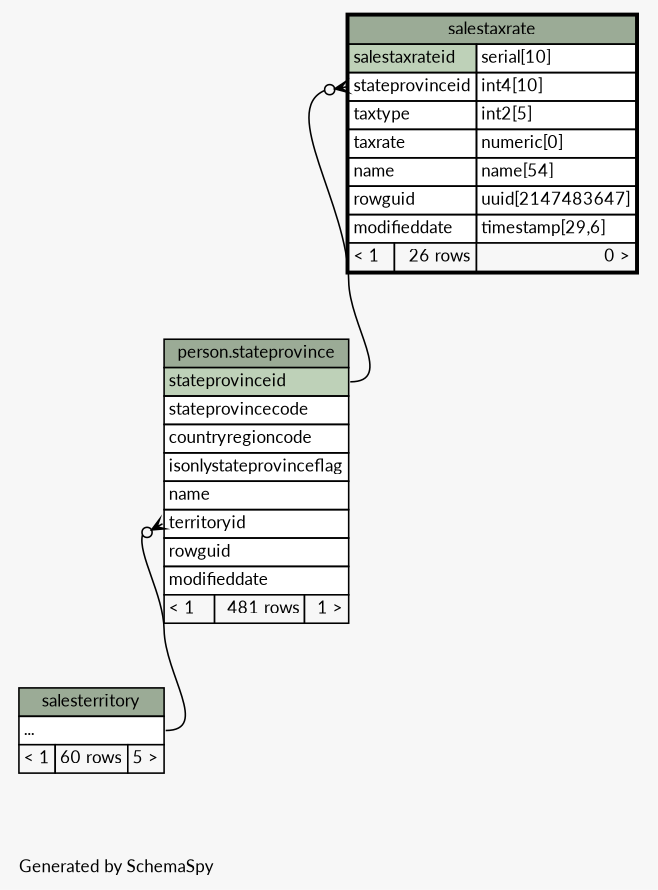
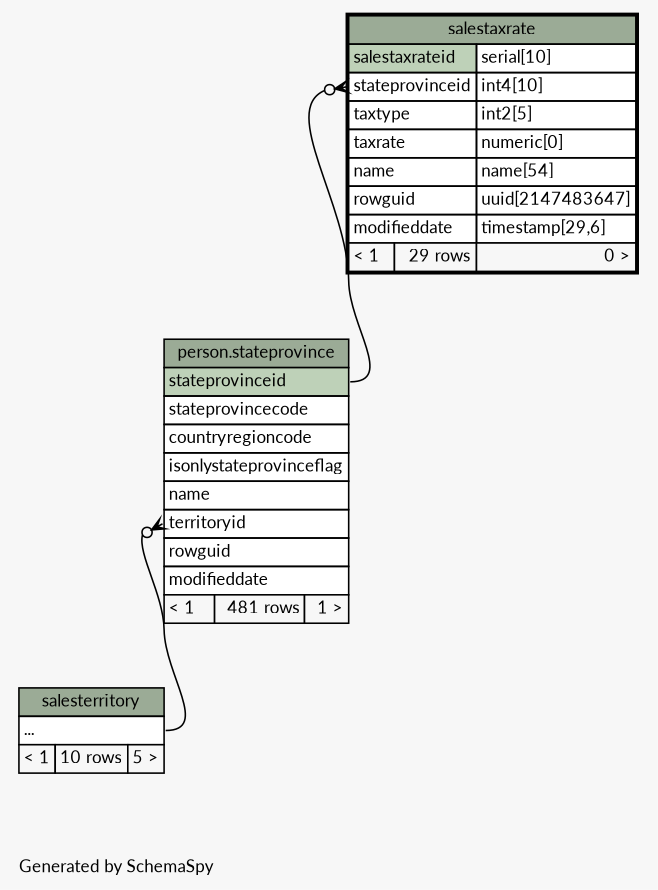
  digraph {
    bgcolor="#f7f7f7"
    fontname=Lato
    fontsize=11
    label="\nGenerated by SchemaSpy"
    labeljust=l
    nodesep=0.18
    rankdir=TB
    ranksep=0.46
    node [fontname=Lato fontsize=11 shape=plaintext]
    edge [arrowhead=none arrowsize=0.8 arrowtail=crowodot dir=back fontname=Lato]
-   n1 [label=<     <TABLE BORDER="2" CELLBORDER="1" CELLSPACING="0" BGCOLOR="#ffffff">       <TR><TD COLSPAN="3" BGCOLOR="#9bab96" ALIGN="CENTER">salestaxrate</TD></TR>       <TR><TD PORT="salestaxrateid" COLSPAN="2" BGCOLOR="#bed1b8" ALIGN="LEFT">salestaxrateid</TD><TD PORT="salestaxrateid.type" ALIGN="LEFT">serial[10]</TD></TR>       <TR><TD PORT="stateprovinceid" COLSPAN="2" ALIGN="LEFT">stateprovinceid</TD><TD PORT="stateprovinceid.type" ALIGN="LEFT">int4[10]</TD></TR>       <TR><TD PORT="taxtype" COLSPAN="2" ALIGN="LEFT">taxtype</TD><TD PORT="taxtype.type" ALIGN="LEFT">int2[5]</TD></TR>       <TR><TD PORT="taxrate" COLSPAN="2" ALIGN="LEFT">taxrate</TD><TD PORT="taxrate.type" ALIGN="LEFT">numeric[0]</TD></TR>       <TR><TD PORT="name" COLSPAN="2" ALIGN="LEFT">name</TD><TD PORT="name.type" ALIGN="LEFT">name[54]</TD></TR>       <TR><TD PORT="rowguid" COLSPAN="2" ALIGN="LEFT">rowguid</TD><TD PORT="rowguid.type" ALIGN="LEFT">uuid[2147483647]</TD></TR>       <TR><TD PORT="modifieddate" COLSPAN="2" ALIGN="LEFT">modifieddate</TD><TD PORT="modifieddate.type" ALIGN="LEFT">timestamp[29,6]</TD></TR>       <TR><TD ALIGN="LEFT" BGCOLOR="#f7f7f7">&lt; 1</TD><TD ALIGN="RIGHT" BGCOLOR="#f7f7f7">26 rows</TD><TD ALIGN="RIGHT" BGCOLOR="#f7f7f7">0 &gt;</TD></TR>     </TABLE>>]
+   n1 [label=<     <TABLE BORDER="2" CELLBORDER="1" CELLSPACING="0" BGCOLOR="#ffffff">       <TR><TD COLSPAN="3" BGCOLOR="#9bab96" ALIGN="CENTER">salestaxrate</TD></TR>       <TR><TD PORT="salestaxrateid" COLSPAN="2" BGCOLOR="#bed1b8" ALIGN="LEFT">salestaxrateid</TD><TD PORT="salestaxrateid.type" ALIGN="LEFT">serial[10]</TD></TR>       <TR><TD PORT="stateprovinceid" COLSPAN="2" ALIGN="LEFT">stateprovinceid</TD><TD PORT="stateprovinceid.type" ALIGN="LEFT">int4[10]</TD></TR>       <TR><TD PORT="taxtype" COLSPAN="2" ALIGN="LEFT">taxtype</TD><TD PORT="taxtype.type" ALIGN="LEFT">int2[5]</TD></TR>       <TR><TD PORT="taxrate" COLSPAN="2" ALIGN="LEFT">taxrate</TD><TD PORT="taxrate.type" ALIGN="LEFT">numeric[0]</TD></TR>       <TR><TD PORT="name" COLSPAN="2" ALIGN="LEFT">name</TD><TD PORT="name.type" ALIGN="LEFT">name[54]</TD></TR>       <TR><TD PORT="rowguid" COLSPAN="2" ALIGN="LEFT">rowguid</TD><TD PORT="rowguid.type" ALIGN="LEFT">uuid[2147483647]</TD></TR>       <TR><TD PORT="modifieddate" COLSPAN="2" ALIGN="LEFT">modifieddate</TD><TD PORT="modifieddate.type" ALIGN="LEFT">timestamp[29,6]</TD></TR>       <TR><TD ALIGN="LEFT" BGCOLOR="#f7f7f7">&lt; 1</TD><TD ALIGN="RIGHT" BGCOLOR="#f7f7f7">29 rows</TD><TD ALIGN="RIGHT" BGCOLOR="#f7f7f7">0 &gt;</TD></TR>     </TABLE>>]
    n2 [label=<     <TABLE BORDER="0" CELLBORDER="1" CELLSPACING="0" BGCOLOR="#ffffff">       <TR><TD COLSPAN="3" BGCOLOR="#9bab96" ALIGN="CENTER">person.stateprovince</TD></TR>       <TR><TD PORT="stateprovinceid" COLSPAN="3" BGCOLOR="#bed1b8" ALIGN="LEFT">stateprovinceid</TD></TR>       <TR><TD PORT="stateprovincecode" COLSPAN="3" ALIGN="LEFT">stateprovincecode</TD></TR>       <TR><TD PORT="countryregioncode" COLSPAN="3" ALIGN="LEFT">countryregioncode</TD></TR>       <TR><TD PORT="isonlystateprovinceflag" COLSPAN="3" ALIGN="LEFT">isonlystateprovinceflag</TD></TR>       <TR><TD PORT="name" COLSPAN="3" ALIGN="LEFT">name</TD></TR>       <TR><TD PORT="territoryid" COLSPAN="3" ALIGN="LEFT">territoryid</TD></TR>       <TR><TD PORT="rowguid" COLSPAN="3" ALIGN="LEFT">rowguid</TD></TR>       <TR><TD PORT="modifieddate" COLSPAN="3" ALIGN="LEFT">modifieddate</TD></TR>       <TR><TD ALIGN="LEFT" BGCOLOR="#f7f7f7">&lt; 1</TD><TD ALIGN="RIGHT" BGCOLOR="#f7f7f7">481 rows</TD><TD ALIGN="RIGHT" BGCOLOR="#f7f7f7">1 &gt;</TD></TR>     </TABLE>>]
-   n3 [label=<     <TABLE BORDER="0" CELLBORDER="1" CELLSPACING="0" BGCOLOR="#ffffff">       <TR><TD COLSPAN="3" BGCOLOR="#9bab96" ALIGN="CENTER">salesterritory</TD></TR>       <TR><TD PORT="elipses" COLSPAN="3" ALIGN="LEFT">...</TD></TR>       <TR><TD ALIGN="LEFT" BGCOLOR="#f7f7f7">&lt; 1</TD><TD ALIGN="RIGHT" BGCOLOR="#f7f7f7">60 rows</TD><TD ALIGN="RIGHT" BGCOLOR="#f7f7f7">5 &gt;</TD></TR>     </TABLE>>]
+   n3 [label=<     <TABLE BORDER="0" CELLBORDER="1" CELLSPACING="0" BGCOLOR="#ffffff">       <TR><TD COLSPAN="3" BGCOLOR="#9bab96" ALIGN="CENTER">salesterritory</TD></TR>       <TR><TD PORT="elipses" COLSPAN="3" ALIGN="LEFT">...</TD></TR>       <TR><TD ALIGN="LEFT" BGCOLOR="#f7f7f7">&lt; 1</TD><TD ALIGN="RIGHT" BGCOLOR="#f7f7f7">10 rows</TD><TD ALIGN="RIGHT" BGCOLOR="#f7f7f7">5 &gt;</TD></TR>     </TABLE>>]
    n1 -> n2 [headport="stateprovinceid:e" tailport="stateprovinceid:w"]
    n2 -> n3 [headport="elipses:e" tailport="territoryid:w"]
  }
